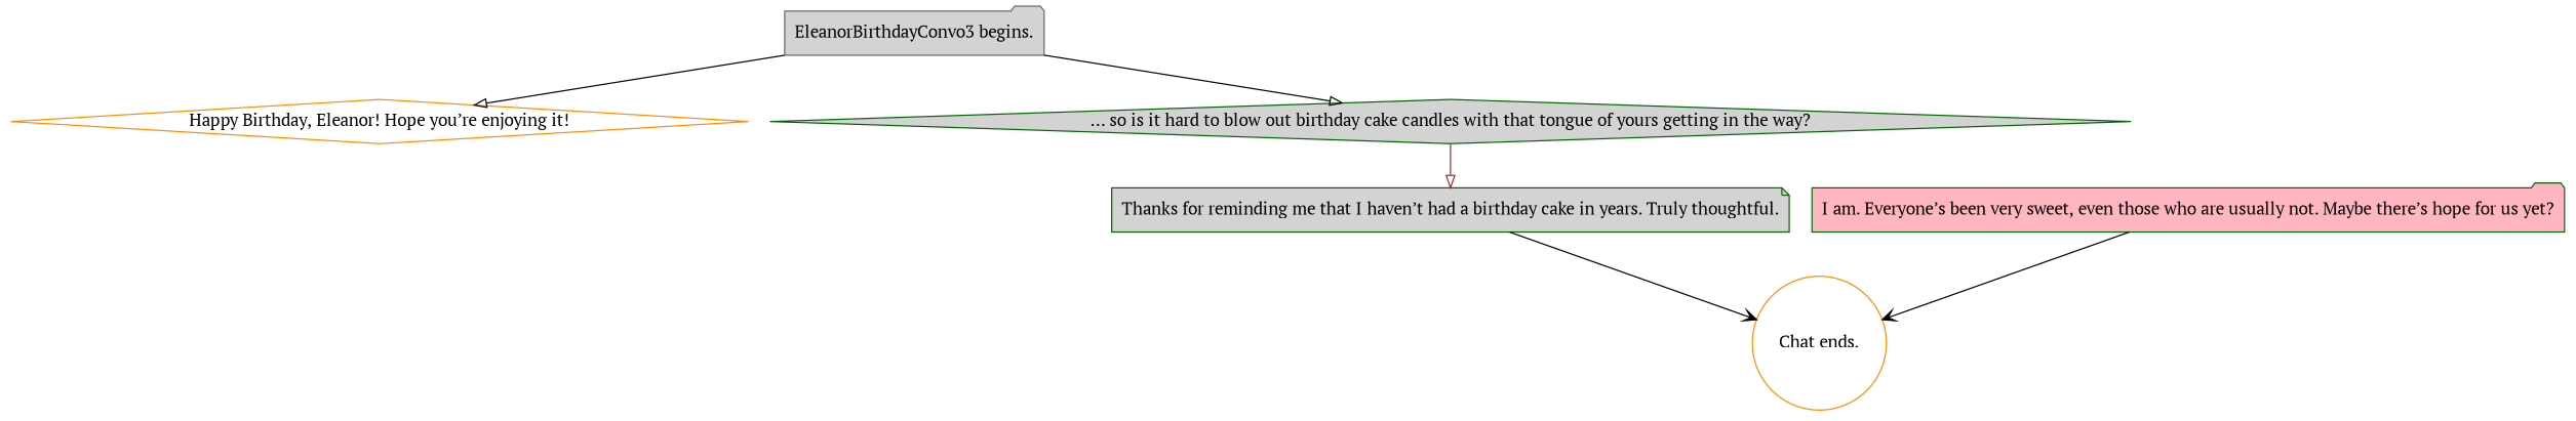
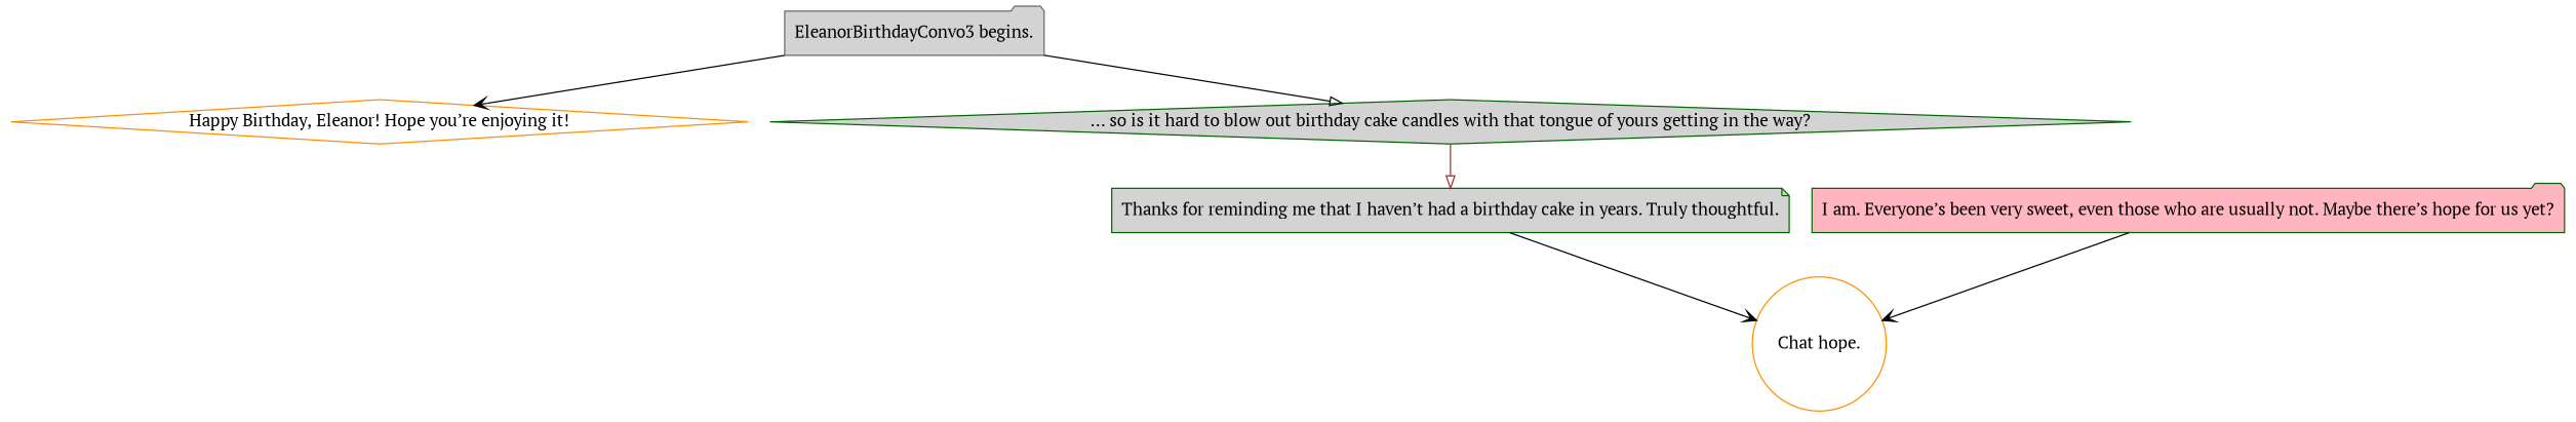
  digraph {
    fontname="PT Serif"
    node [color=darkgreen fillcolor=lightgrey fontname="PT Serif" shape=folder style=filled]
    edge [arrowhead=vee color=black fontname="PT Serif"]
    "EleanorBirthdayConvo3 begins." [color=gray40]
    n2 [color=darkorange fillcolor=white label="Happy Birthday, Eleanor! Hope you’re enjoying it!" shape=diamond]
    n3 [label="… so is it hard to blow out birthday cake candles with that tongue of yours getting in the way?" shape=diamond]
    n4 [label="Thanks for reminding me that I haven’t had a birthday cake in years. Truly thoughtful." shape=note]
-   "Chat ends." [color=darkorange fillcolor=white shape=circle]
+   "Chat ends." [color=darkorange fillcolor=white shape=circle label="Chat hope."]
    n6 [fillcolor=lightpink label="I am. Everyone’s been very sweet, even those who are usually not. Maybe there’s hope for us yet?"]
-   "EleanorBirthdayConvo3 begins." -> n2 [arrowhead=onormal]
+   "EleanorBirthdayConvo3 begins." -> n2
    "EleanorBirthdayConvo3 begins." -> n3 [arrowhead=onormal]
    n3 -> n4 [arrowhead=onormal color=brown]
    n4 -> "Chat ends."
    n6 -> "Chat ends."
  }
